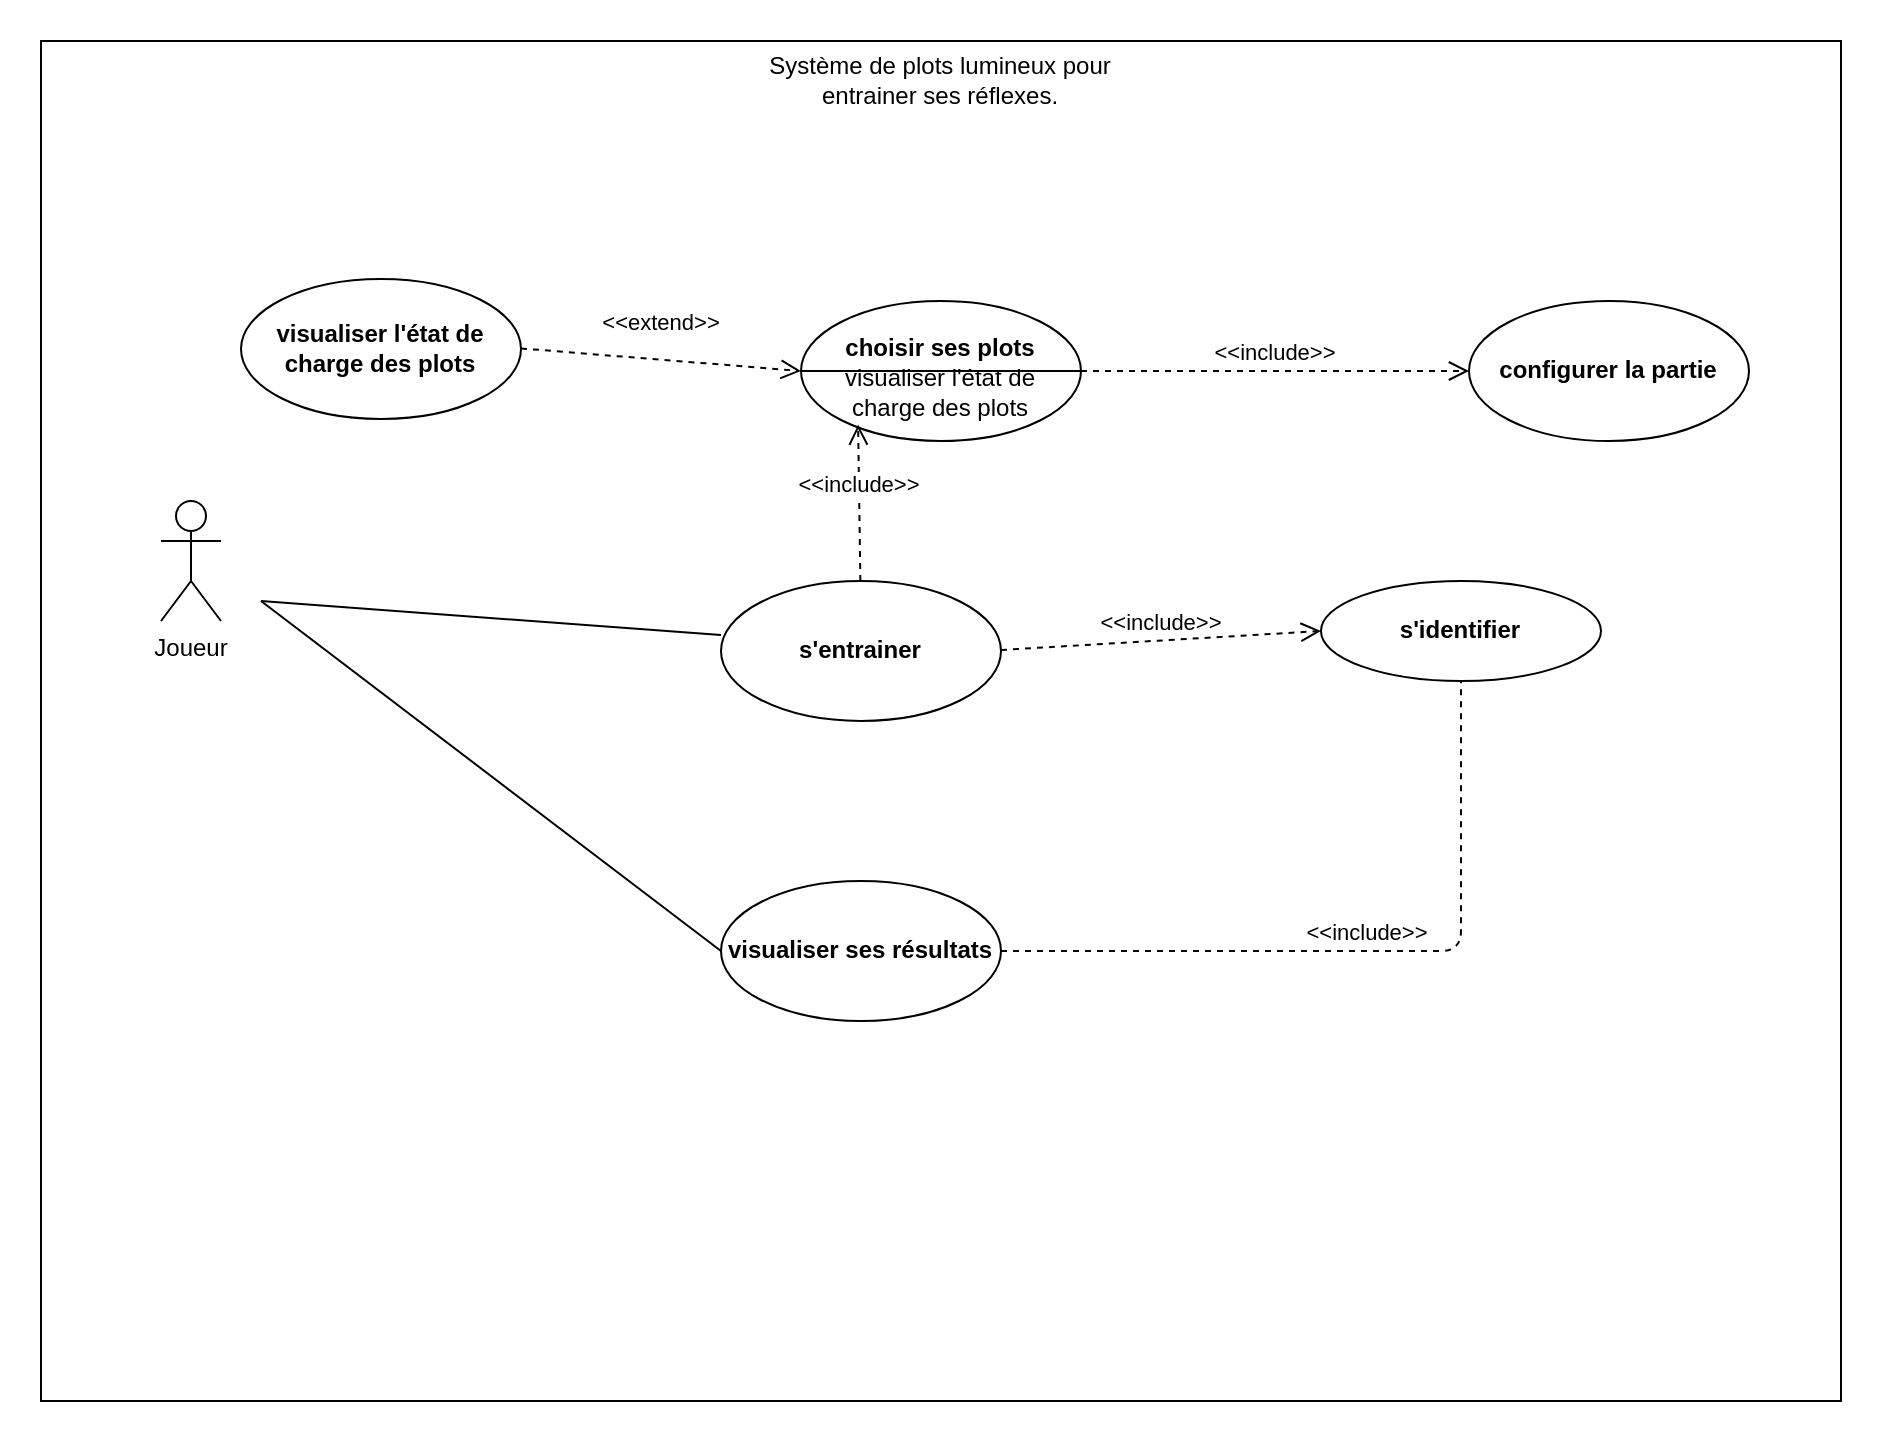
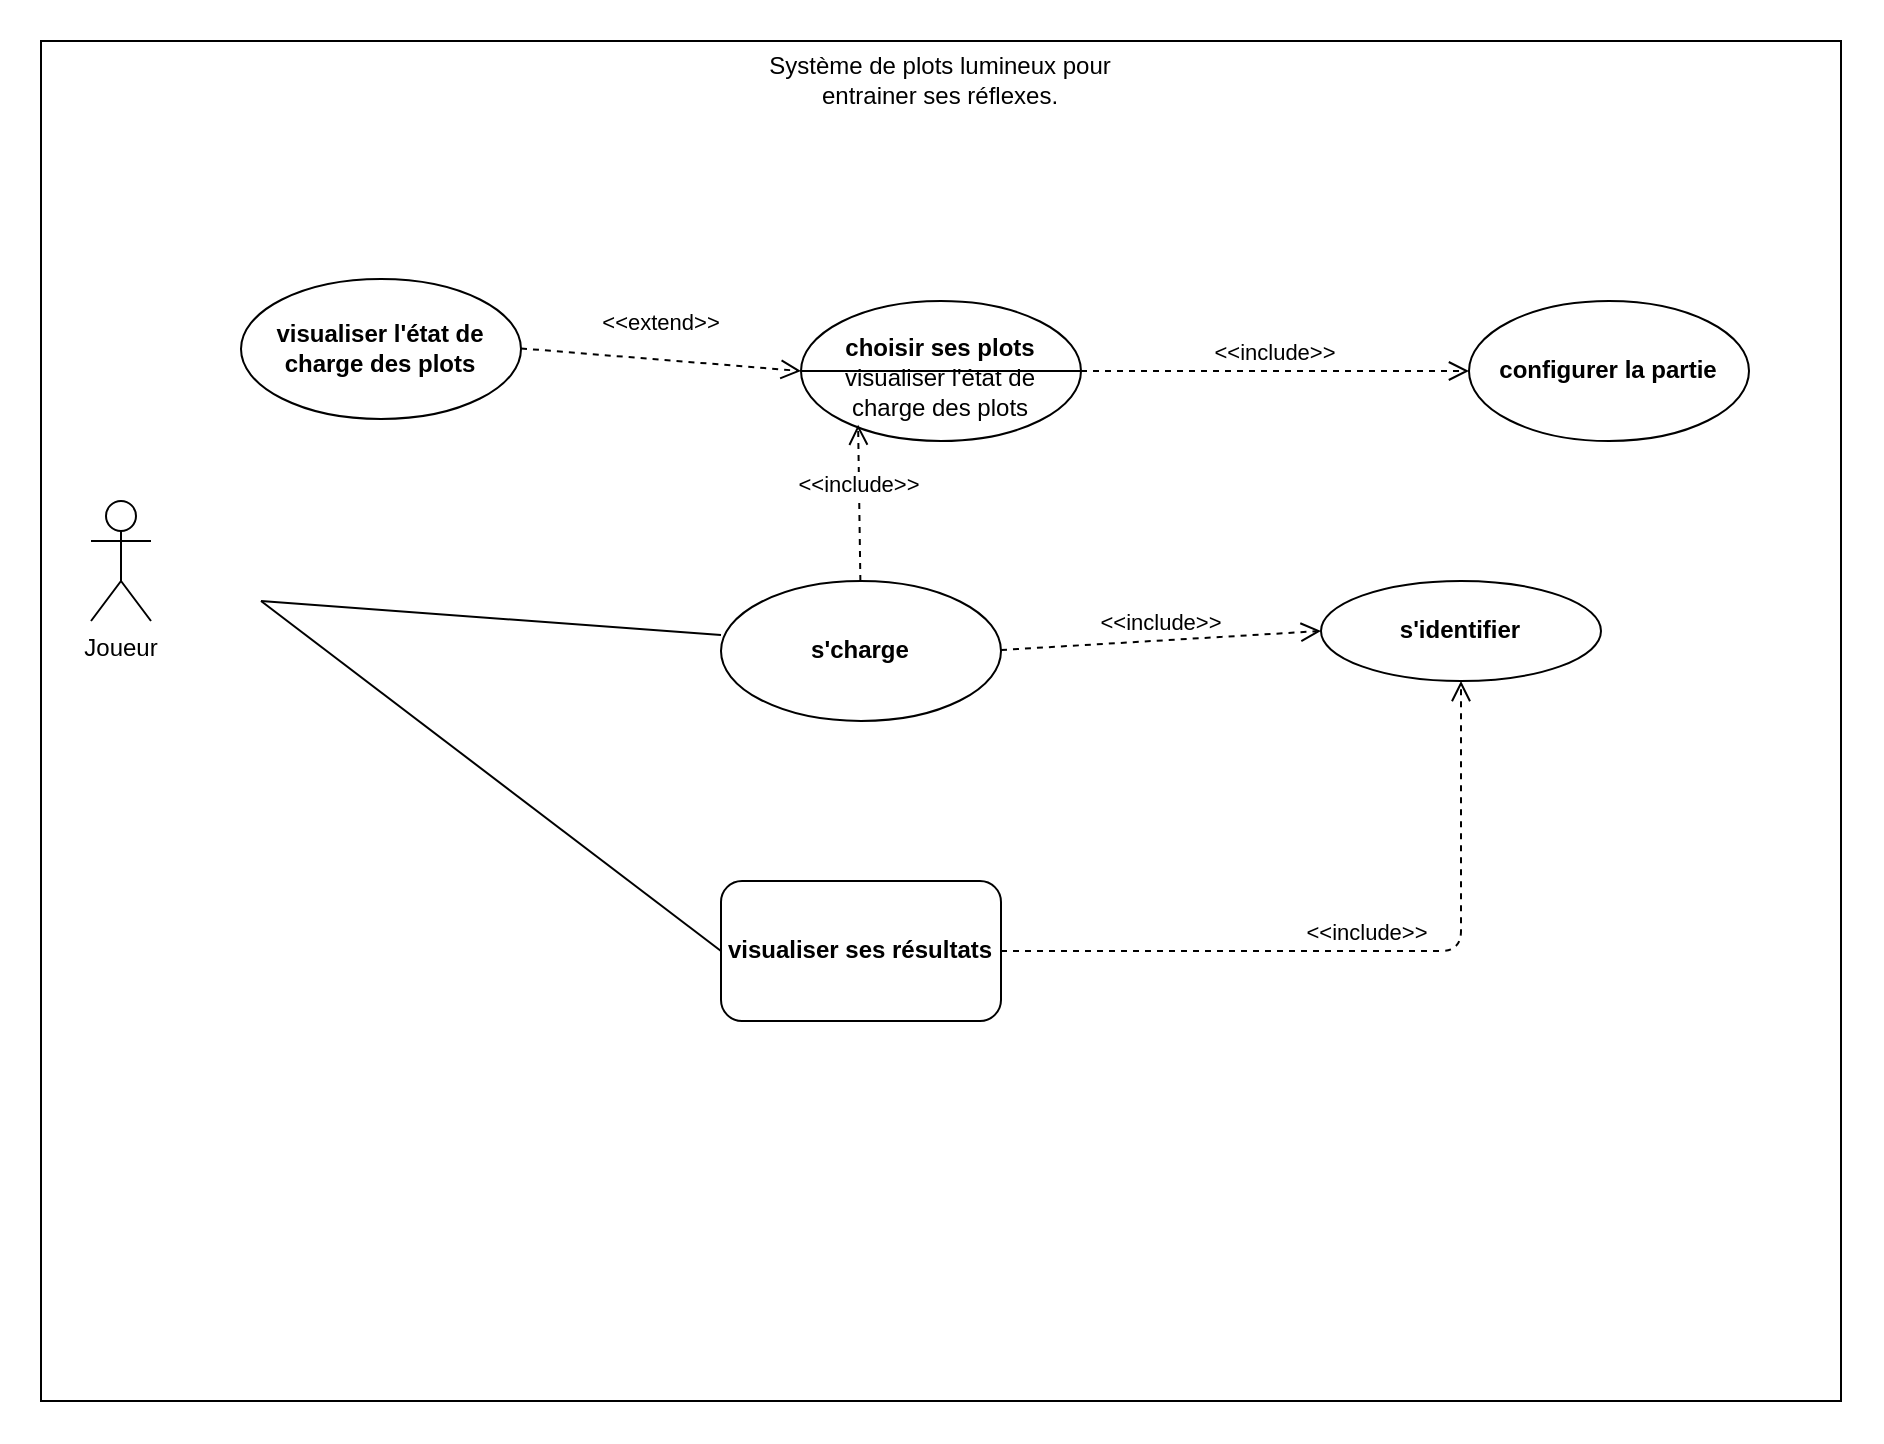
  <mxCell id="0" />
  <mxCell id="1" parent="0" />
  <mxCell id="2" value="" style="rounded=0;whiteSpace=wrap;html=1;" parent="1" vertex="1"><mxGeometry x="20" y="20" width="900" height="680" as="geometry" /></mxCell>
  <mxCell id="3" value="Système de plots lumineux pour entrainer ses réflexes." style="text;html=1;strokeColor=none;fillColor=none;align=center;verticalAlign=middle;whiteSpace=wrap;rounded=0;" parent="1" vertex="1"><mxGeometry y="30" width="180" height="20" as="geometry" x="380" /></mxCell>
- <mxCell id="4" value="Joueur" style="shape=umlActor;verticalLabelPosition=bottom;verticalAlign=top;html=1;outlineConnect=0;" parent="1" vertex="1"><mxGeometry x="80" y="250" width="30" height="60" as="geometry" /></mxCell>
- <mxCell id="5" value="&lt;b&gt;s'entrainer&lt;/b&gt;" style="ellipse;whiteSpace=wrap;html=1;" parent="1" vertex="1"><mxGeometry x="360" y="290" width="140" height="70" as="geometry" /></mxCell>
+ <mxCell id="4" value="Joueur" style="shape=umlActor;verticalLabelPosition=bottom;verticalAlign=top;html=1;outlineConnect=0;" parent="1" vertex="1"><mxGeometry x="45" y="250" width="30" height="60" as="geometry" /></mxCell>
+ <mxCell id="5" value="&lt;b&gt;s'charge&lt;/b&gt;" style="ellipse;whiteSpace=wrap;html=1;" parent="1" vertex="1"><mxGeometry x="360" y="290" width="140" height="70" as="geometry" /></mxCell>
  <mxCell id="6" value="" style="endArrow=none;html=1;entryX=0;entryY=0.386;entryDx=0;entryDy=0;entryPerimeter=0;" parent="1" target="5" edge="1"><mxGeometry width="50" height="50" relative="1" as="geometry"><mxPoint x="130" y="300" as="sourcePoint" /><mxPoint x="820" y="530" as="targetPoint" /></mxGeometry></mxCell>
  <mxCell id="7" value="&lt;p style=&quot;margin: 0px 0px 0px 40px; border: none; padding: 0px; line-height: 130%;&quot;&gt;&lt;br&gt;&lt;/p&gt;" style="ellipse;whiteSpace=wrap;html=1;align=left;strokeColor=default;" parent="1" vertex="1"><mxGeometry x="400" y="150" width="140" height="70" as="geometry" /></mxCell>
  <mxCell id="8" value="&amp;lt;&amp;lt;include&amp;gt;&amp;gt;" style="html=1;verticalAlign=bottom;endArrow=open;dashed=1;endSize=8;entryX=0.204;entryY=0.883;entryDx=0;entryDy=0;entryPerimeter=0;" parent="1" source="5" target="7" edge="1"><mxGeometry relative="1" as="geometry"><mxPoint x="650" y="310" as="sourcePoint" /><mxPoint x="780" y="310" as="targetPoint" /><Array as="points" /></mxGeometry></mxCell>
  <mxCell id="9" value="&lt;b&gt;configurer la partie&lt;/b&gt;" style="ellipse;whiteSpace=wrap;html=1;" vertex="1" parent="1"><mxGeometry x="734" y="150" width="140" height="70" as="geometry" /></mxCell>
  <mxCell id="10" value="&amp;lt;&amp;lt;include&amp;gt;&amp;gt;" style="html=1;verticalAlign=bottom;endArrow=open;dashed=1;endSize=8;exitX=1;exitY=0.5;exitDx=0;exitDy=0;" edge="1" parent="1" source="7" target="9"><mxGeometry relative="1" as="geometry"><mxPoint x="587" y="270" as="sourcePoint" /><mxPoint x="599" y="212" as="targetPoint" /><Array as="points" /></mxGeometry></mxCell>
  <mxCell id="11" value="" style="line;strokeWidth=1;fillColor=none;align=left;verticalAlign=middle;spacingTop=-1;spacingLeft=3;spacingRight=3;rotatable=0;labelPosition=right;points=[];portConstraint=eastwest;strokeColor=inherit;" vertex="1" parent="1"><mxGeometry x="400" y="181" width="140" height="8" as="geometry" /></mxCell>
  <mxCell id="12" value="&lt;b&gt;choisir ses plots&lt;/b&gt;" style="text;html=1;align=center;verticalAlign=middle;whiteSpace=wrap;rounded=0;" vertex="1" parent="1"><mxGeometry x="410" y="159" width="120" height="30" as="geometry" /></mxCell>
  <mxCell id="13" value="visualiser l'état de charge des plots" style="text;html=1;align=center;verticalAlign=middle;whiteSpace=wrap;rounded=0;" vertex="1" parent="1"><mxGeometry x="410" y="181" width="120" height="30" as="geometry" /></mxCell>
  <mxCell id="14" value="&lt;b&gt;visualiser l'état de charge des plots&lt;/b&gt;" style="ellipse;whiteSpace=wrap;html=1;" vertex="1" parent="1"><mxGeometry x="120" y="139" width="140" height="70" as="geometry" /></mxCell>
  <mxCell id="15" value="&amp;lt;&amp;lt;extend&amp;gt;&amp;gt;" style="html=1;verticalAlign=bottom;endArrow=open;dashed=1;endSize=8;exitX=1;exitY=0.5;exitDx=0;exitDy=0;entryX=0;entryY=0.5;entryDx=0;entryDy=0;" edge="1" parent="1" target="7"><mxGeometry x="-0.011" y="9" relative="1" as="geometry"><mxPoint x="260" y="173.71" as="sourcePoint" /><mxPoint x="374" y="173.71" as="targetPoint" /><Array as="points" /><mxPoint as="offset" /></mxGeometry></mxCell>
  <mxCell id="16" value="&lt;b&gt;s'identifier&lt;/b&gt;" style="ellipse;whiteSpace=wrap;html=1;" vertex="1" parent="1"><mxGeometry x="660" y="290" width="140" height="50" as="geometry" /></mxCell>
  <mxCell id="17" value="&amp;lt;&amp;lt;include&amp;gt;&amp;gt;" style="html=1;verticalAlign=bottom;endArrow=open;dashed=1;endSize=8;exitX=1;exitY=0.5;exitDx=0;exitDy=0;entryX=0;entryY=0.5;entryDx=0;entryDy=0;" edge="1" parent="1" target="16"><mxGeometry relative="1" as="geometry"><mxPoint x="500" y="324.5" as="sourcePoint" /><mxPoint x="614" y="324.5" as="targetPoint" /><Array as="points" /></mxGeometry></mxCell>
- <mxCell id="18" value="&lt;b&gt;visualiser ses résultats&lt;/b&gt;" style="ellipse;whiteSpace=wrap;html=1;" vertex="1" parent="1"><mxGeometry x="360" y="440" width="140" height="70" as="geometry" /></mxCell>
+ <mxCell id="18" value="&lt;b&gt;visualiser ses résultats&lt;/b&gt;" style="whiteSpace=wrap;html=1;rounded=1;" vertex="1" parent="1"><mxGeometry x="360" y="440" width="140" height="70" as="geometry" /></mxCell>
  <mxCell id="19" value="" style="endArrow=none;html=1;entryX=0;entryY=0.5;entryDx=0;entryDy=0;" edge="1" parent="1" target="18"><mxGeometry width="50" height="50" relative="1" as="geometry"><mxPoint x="130" y="300" as="sourcePoint" /><mxPoint x="370" y="327" as="targetPoint" /></mxGeometry></mxCell>
- <mxCell id="20" value="&amp;lt;&amp;lt;include&amp;gt;&amp;gt;" style="html=1;verticalAlign=bottom;endArrow=none;dashed=1;endSize=8;exitX=1;exitY=0.5;exitDx=0;exitDy=0;entryX=0.5;entryY=1;entryDx=0;entryDy=0;edgeStyle=orthogonalEdgeStyle;" edge="1" parent="1" source="18" target="16"><mxGeometry relative="1" as="geometry"><mxPoint x="510" y="474.5" as="sourcePoint" /><mxPoint x="670" y="475" as="targetPoint" /></mxGeometry></mxCell>
+ <mxCell id="20" value="&amp;lt;&amp;lt;include&amp;gt;&amp;gt;" style="html=1;verticalAlign=bottom;endArrow=open;dashed=1;endSize=8;exitX=1;exitY=0.5;exitDx=0;exitDy=0;entryX=0.5;entryY=1;entryDx=0;entryDy=0;edgeStyle=orthogonalEdgeStyle;" edge="1" parent="1" source="18" target="16"><mxGeometry relative="1" as="geometry"><mxPoint x="510" y="474.5" as="sourcePoint" /><mxPoint x="670" y="475" as="targetPoint" /></mxGeometry></mxCell>
